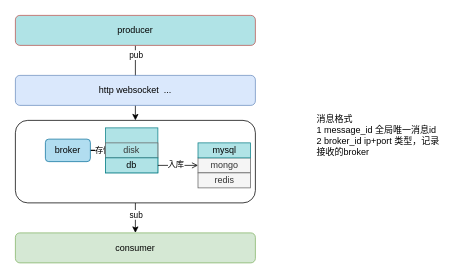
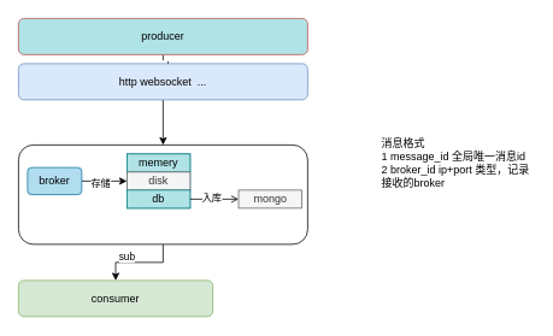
  <mxCell id="0" />
  <mxCell id="1" parent="0" />
  <mxCell id="2" value="" style="edgeStyle=orthogonalEdgeStyle;rounded=0;orthogonalLoop=1;jettySize=auto;html=1;" parent="1" source="4" target="5" edge="1"><mxGeometry relative="1" as="geometry" /></mxCell>
  <mxCell id="3" value="sub" style="edgeLabel;html=1;align=center;verticalAlign=middle;resizable=0;points=[];" parent="2" vertex="1" connectable="0"><mxGeometry x="0.25" y="3" relative="1" as="geometry"><mxPoint x="-3" y="-10" as="offset" /></mxGeometry></mxCell>
  <mxCell id="4" value="" style="rounded=1;whiteSpace=wrap;html=1;" parent="1" vertex="1"><mxGeometry x="20" y="160" width="320" height="110" as="geometry" /></mxCell>
- <mxCell id="5" value="consumer" style="rounded=1;whiteSpace=wrap;html=1;fillColor=#d5e8d4;strokeColor=#82b366;" parent="1" vertex="1"><mxGeometry x="20" y="310" width="320" height="40" as="geometry" /></mxCell>
+ <mxCell id="5" value="consumer" style="rounded=1;whiteSpace=wrap;html=1;fillColor=#d5e8d4;strokeColor=#82b366;" parent="1" vertex="1"><mxGeometry x="20" y="310" width="215" height="40" as="geometry" /></mxCell>
  <mxCell id="6" value="" style="edgeStyle=orthogonalEdgeStyle;rounded=0;orthogonalLoop=1;jettySize=auto;html=1;" parent="1" source="8" target="4" edge="1"><mxGeometry relative="1" as="geometry" /></mxCell>
  <mxCell id="7" value="pub" style="edgeLabel;html=1;align=center;verticalAlign=middle;resizable=0;points=[];" parent="6" vertex="1" connectable="0"><mxGeometry x="-0.291" y="1" relative="1" as="geometry"><mxPoint x="-1" y="-23" as="offset" /></mxGeometry></mxCell>
  <mxCell id="8" value="producer" style="rounded=1;whiteSpace=wrap;html=1;fillColor=#b0e3e6;strokeColor=#b85450;" parent="1" vertex="1"><mxGeometry x="20" y="20" width="320" height="40" as="geometry" /></mxCell>
  <mxCell id="9" style="edgeStyle=orthogonalEdgeStyle;rounded=0;orthogonalLoop=1;jettySize=auto;html=1;entryX=0;entryY=0.5;entryDx=0;entryDy=0;" parent="1" source="11" target="14" edge="1"><mxGeometry relative="1" as="geometry" /></mxCell>
  <mxCell id="10" value="存储" style="edgeLabel;html=1;align=center;verticalAlign=middle;resizable=0;points=[];" parent="9" vertex="1" connectable="0"><mxGeometry x="-0.186" y="-1" relative="1" as="geometry"><mxPoint as="offset" /></mxGeometry></mxCell>
- <mxCell id="11" value="broker" style="rounded=1;whiteSpace=wrap;html=1;fillColor=#b1ddf0;strokeColor=#10739e;" parent="1" vertex="1"><mxGeometry x="60" y="185" width="60" height="30" as="geometry" /></mxCell>
+ <mxCell id="11" value="broker" style="rounded=1;whiteSpace=wrap;html=1;fillColor=#b1ddf0;strokeColor=#10739e;" parent="1" vertex="1"><mxGeometry x="30" y="185" width="60" height="30" as="geometry" /></mxCell>
  <mxCell id="12" value="" style="group;fillColor=#b0e3e6;strokeColor=#0e8088;" parent="1" vertex="1" connectable="0"><mxGeometry x="140" y="170" width="70" height="60" as="geometry" /></mxCell>
- <mxCell id="14" value="disk" style="rounded=0;whiteSpace=wrap;html=1;fillColor=#b0e3e6;strokeColor=#666666;fontColor=#333333;" parent="12" vertex="1"><mxGeometry y="20" width="70" height="20" as="geometry" /></mxCell>
+ <mxCell id="13" value="memery" style="rounded=0;whiteSpace=wrap;html=1;fillColor=#b0e3e6;strokeColor=#0e8088;" parent="12" vertex="1"><mxGeometry width="70" height="20" as="geometry" /></mxCell>
+ <mxCell id="14" value="disk" style="rounded=0;whiteSpace=wrap;html=1;fillColor=#f5f5f5;strokeColor=#666666;fontColor=#333333;" parent="12" vertex="1"><mxGeometry y="20" width="70" height="20" as="geometry" /></mxCell>
  <mxCell id="15" value="db" style="rounded=0;whiteSpace=wrap;html=1;fillColor=#b0e3e6;strokeColor=#0e8088;" parent="12" vertex="1"><mxGeometry y="40" width="70" height="20" as="geometry" /></mxCell>
  <mxCell id="16" value="" style="group" parent="1" vertex="1" connectable="0"><mxGeometry x="263.5" y="190" width="70" height="60" as="geometry" /></mxCell>
  <mxCell id="17" value="mongo" style="rounded=0;whiteSpace=wrap;html=1;fillColor=#f5f5f5;strokeColor=#666666;fontColor=#333333;" parent="16" vertex="1"><mxGeometry y="20" width="70" height="20" as="geometry" /></mxCell>
- <mxCell id="18" value="mysql" style="rounded=0;whiteSpace=wrap;html=1;fillColor=#b0e3e6;strokeColor=#0e8088;" parent="16" vertex="1"><mxGeometry width="70" height="20" as="geometry" /></mxCell>
- <mxCell id="19" value="redis" style="rounded=0;whiteSpace=wrap;html=1;fillColor=#f5f5f5;strokeColor=#666666;fontColor=#333333;" parent="16" vertex="1"><mxGeometry y="40" width="70" height="20" as="geometry" /></mxCell>
  <mxCell id="20" style="edgeStyle=orthogonalEdgeStyle;rounded=0;orthogonalLoop=1;jettySize=auto;html=1;endArrow=open;" parent="1" source="15" target="17" edge="1"><mxGeometry relative="1" as="geometry" /></mxCell>
  <mxCell id="21" value="入库" style="edgeLabel;html=1;align=center;verticalAlign=middle;resizable=0;points=[];" parent="20" vertex="1" connectable="0"><mxGeometry x="-0.122" y="2" relative="1" as="geometry"><mxPoint as="offset" /></mxGeometry></mxCell>
  <mxCell id="22" value="消息格式&lt;br&gt;&lt;div&gt;&lt;span&gt;1&amp;nbsp;message_id&amp;nbsp;全局唯一消息id&lt;/span&gt;&lt;/div&gt;&lt;div&gt;&lt;span&gt;2&amp;nbsp;broker_id&amp;nbsp;ip+port&amp;nbsp;类型，记录接收的broker&lt;/span&gt;&lt;/div&gt;" style="text;html=1;strokeColor=none;fillColor=none;align=left;verticalAlign=middle;whiteSpace=wrap;rounded=0;" parent="1" vertex="1"><mxGeometry x="420" y="145" width="170" height="70" as="geometry" /></mxCell>
- <mxCell id="23" value="http websocket&amp;nbsp; ..." style="rounded=1;whiteSpace=wrap;html=1;fillColor=#dae8fc;strokeColor=#6c8ebf;" vertex="1" parent="1"><mxGeometry x="20" y="100" width="320" height="40" as="geometry" /></mxCell>
+ <mxCell id="23" value="http websocket&amp;nbsp; ..." style="rounded=1;whiteSpace=wrap;html=1;fillColor=#dae8fc;strokeColor=#6c8ebf;" vertex="1" parent="1"><mxGeometry x="20" y="70" width="320" height="40" as="geometry" /></mxCell>
